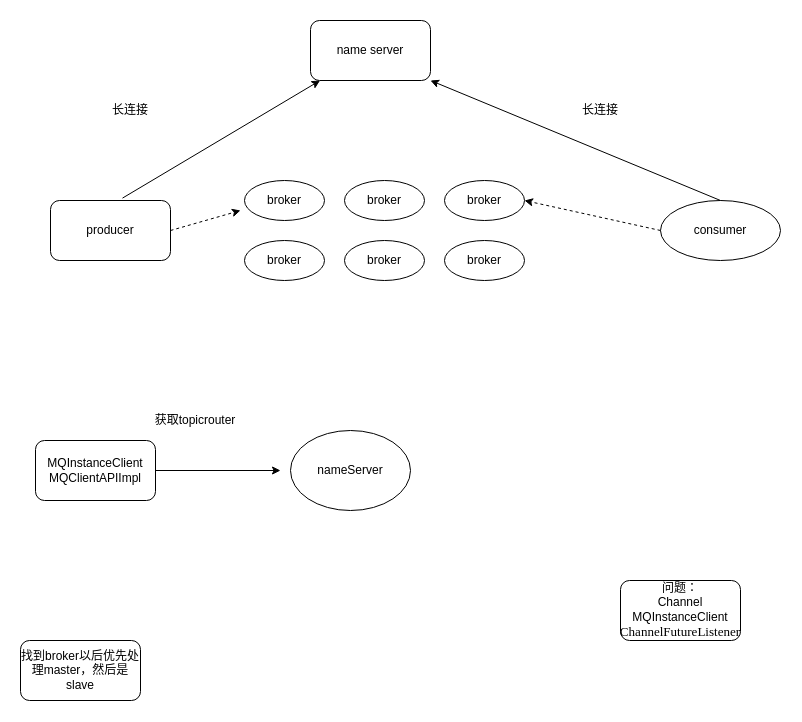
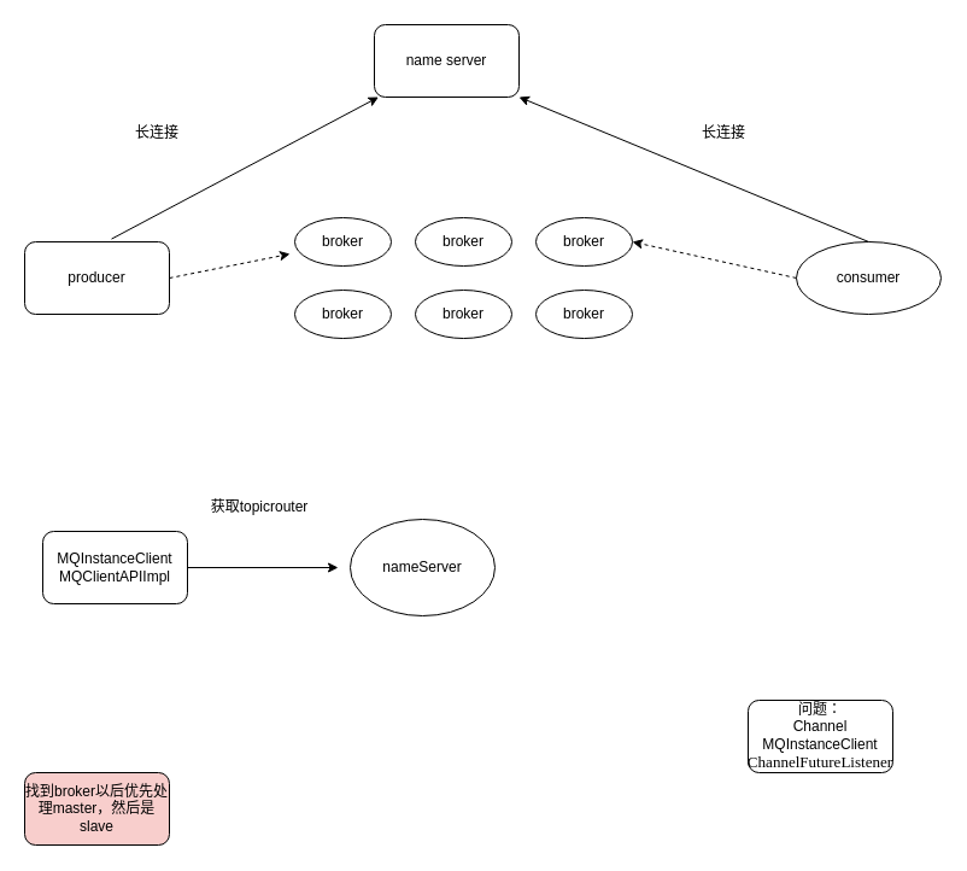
  <mxCell id="0" />
  <mxCell id="1" parent="0" />
  <mxCell id="2" value="name server" style="rounded=1;whiteSpace=wrap;html=1;" parent="1" vertex="1"><mxGeometry x="310" y="20" width="120" height="60" as="geometry" /></mxCell>
- <mxCell id="3" value="producer" style="rounded=1;whiteSpace=wrap;html=1;" parent="1" vertex="1"><mxGeometry x="50" y="200" width="120" height="60" as="geometry" /></mxCell>
+ <mxCell id="3" value="producer" style="rounded=1;whiteSpace=wrap;html=1;" parent="1" vertex="1"><mxGeometry x="20" y="200" width="120" height="60" as="geometry" /></mxCell>
  <mxCell id="4" value="broker" style="ellipse;whiteSpace=wrap;html=1;" parent="1" vertex="1"><mxGeometry x="244" y="180" width="80" height="40" as="geometry" /></mxCell>
  <mxCell id="5" value="broker" style="ellipse;whiteSpace=wrap;html=1;" parent="1" vertex="1"><mxGeometry x="344" y="180" width="80" height="40" as="geometry" /></mxCell>
  <mxCell id="6" value="&lt;span&gt;broker&lt;/span&gt;" style="ellipse;whiteSpace=wrap;html=1;" parent="1" vertex="1"><mxGeometry x="244" y="240" width="80" height="40" as="geometry" /></mxCell>
  <mxCell id="7" value="&lt;span&gt;broker&lt;/span&gt;" style="ellipse;whiteSpace=wrap;html=1;" parent="1" vertex="1"><mxGeometry x="344" y="240" width="80" height="40" as="geometry" /></mxCell>
  <mxCell id="8" value="&lt;span&gt;broker&lt;/span&gt;" style="ellipse;whiteSpace=wrap;html=1;" parent="1" vertex="1"><mxGeometry x="444" y="180" width="80" height="40" as="geometry" /></mxCell>
  <mxCell id="9" value="&lt;span&gt;broker&lt;/span&gt;" style="ellipse;whiteSpace=wrap;html=1;" parent="1" vertex="1"><mxGeometry x="444" y="240" width="80" height="40" as="geometry" /></mxCell>
  <mxCell id="10" value="consumer" style="ellipse;whiteSpace=wrap;html=1;" parent="1" vertex="1"><mxGeometry x="660" y="200" width="120" height="60" as="geometry" /></mxCell>
  <mxCell id="11" value="" style="endArrow=classic;html=1;exitX=0.6;exitY=-0.04;exitDx=0;exitDy=0;exitPerimeter=0;" parent="1" source="3" target="2" edge="1"><mxGeometry width="50" height="50" relative="1" as="geometry"><mxPoint x="110" y="190" as="sourcePoint" /><mxPoint x="160" y="140" as="targetPoint" /></mxGeometry></mxCell>
  <mxCell id="12" value="" style="endArrow=classic;html=1;exitX=1;exitY=0.5;exitDx=0;exitDy=0;dashed=1;" parent="1" source="3" edge="1"><mxGeometry width="50" height="50" relative="1" as="geometry"><mxPoint x="260" y="290" as="sourcePoint" /><mxPoint x="240" y="210" as="targetPoint" /></mxGeometry></mxCell>
  <mxCell id="13" value="" style="endArrow=classic;html=1;entryX=1;entryY=1;entryDx=0;entryDy=0;exitX=0.5;exitY=0;exitDx=0;exitDy=0;" parent="1" source="10" target="2" edge="1"><mxGeometry width="50" height="50" relative="1" as="geometry"><mxPoint x="650" y="160" as="sourcePoint" /><mxPoint x="700" y="110" as="targetPoint" /></mxGeometry></mxCell>
  <mxCell id="14" value="" style="endArrow=classic;html=1;entryX=1;entryY=0.5;entryDx=0;entryDy=0;exitX=0;exitY=0.5;exitDx=0;exitDy=0;dashed=1;" parent="1" source="10" target="8" edge="1"><mxGeometry width="50" height="50" relative="1" as="geometry"><mxPoint x="650" y="230" as="sourcePoint" /><mxPoint x="630" y="260" as="targetPoint" /></mxGeometry></mxCell>
  <mxCell id="15" value="长连接" style="text;html=1;strokeColor=none;fillColor=none;align=center;verticalAlign=middle;whiteSpace=wrap;rounded=0;" parent="1" vertex="1"><mxGeometry x="110" y="100" width="40" height="20" as="geometry" /></mxCell>
  <mxCell id="16" value="长连接" style="text;html=1;strokeColor=none;fillColor=none;align=center;verticalAlign=middle;whiteSpace=wrap;rounded=0;" parent="1" vertex="1"><mxGeometry x="580" y="100" width="40" height="20" as="geometry" /></mxCell>
  <mxCell id="17" style="edgeStyle=orthogonalEdgeStyle;rounded=0;orthogonalLoop=1;jettySize=auto;html=1;" edge="1" parent="1" source="18"><mxGeometry relative="1" as="geometry"><mxPoint x="280" y="470" as="targetPoint" /></mxGeometry></mxCell>
  <mxCell id="18" value="MQInstanceClient&lt;br&gt;MQClientAPIImpl" style="rounded=1;whiteSpace=wrap;html=1;" vertex="1" parent="1"><mxGeometry x="35" y="440" width="120" height="60" as="geometry" /></mxCell>
  <mxCell id="19" value="nameServer" style="ellipse;whiteSpace=wrap;html=1;" vertex="1" parent="1"><mxGeometry x="290" y="430" width="120" height="80" as="geometry" /></mxCell>
- <mxCell id="20" value="获取topicrouter" style="text;html=1;strokeColor=none;fillColor=none;align=center;verticalAlign=middle;whiteSpace=wrap;rounded=0;" vertex="1" parent="1"><mxGeometry x="120" y="410" width="150" height="20" as="geometry" /></mxCell>
+ <mxCell id="20" value="获取topicrouter" style="text;html=1;strokeColor=none;fillColor=none;align=center;verticalAlign=middle;whiteSpace=wrap;rounded=0;" vertex="1" parent="1"><mxGeometry x="140" y="410" width="150" height="20" as="geometry" /></mxCell>
  <mxCell id="21" value="问题：&lt;br&gt;Channel&lt;br&gt;MQInstanceClient&lt;br&gt;&lt;span style=&quot;font-family: &amp;#34;jetbrains mono&amp;#34; ; font-size: 9.8pt&quot;&gt;ChannelFutureListener&lt;/span&gt;" style="rounded=1;whiteSpace=wrap;html=1;" vertex="1" parent="1"><mxGeometry x="620" y="580" width="120" height="60" as="geometry" /></mxCell>
- <mxCell id="22" value="找到broker以后优先处理master，然后是slave" style="rounded=1;whiteSpace=wrap;html=1;" vertex="1" parent="1"><mxGeometry x="20" y="640" width="120" height="60" as="geometry" /></mxCell>
+ <mxCell id="22" value="找到broker以后优先处理master，然后是slave" style="rounded=1;whiteSpace=wrap;html=1;fillColor=#f8cecc;" vertex="1" parent="1"><mxGeometry x="20" y="640" width="120" height="60" as="geometry" /></mxCell>
